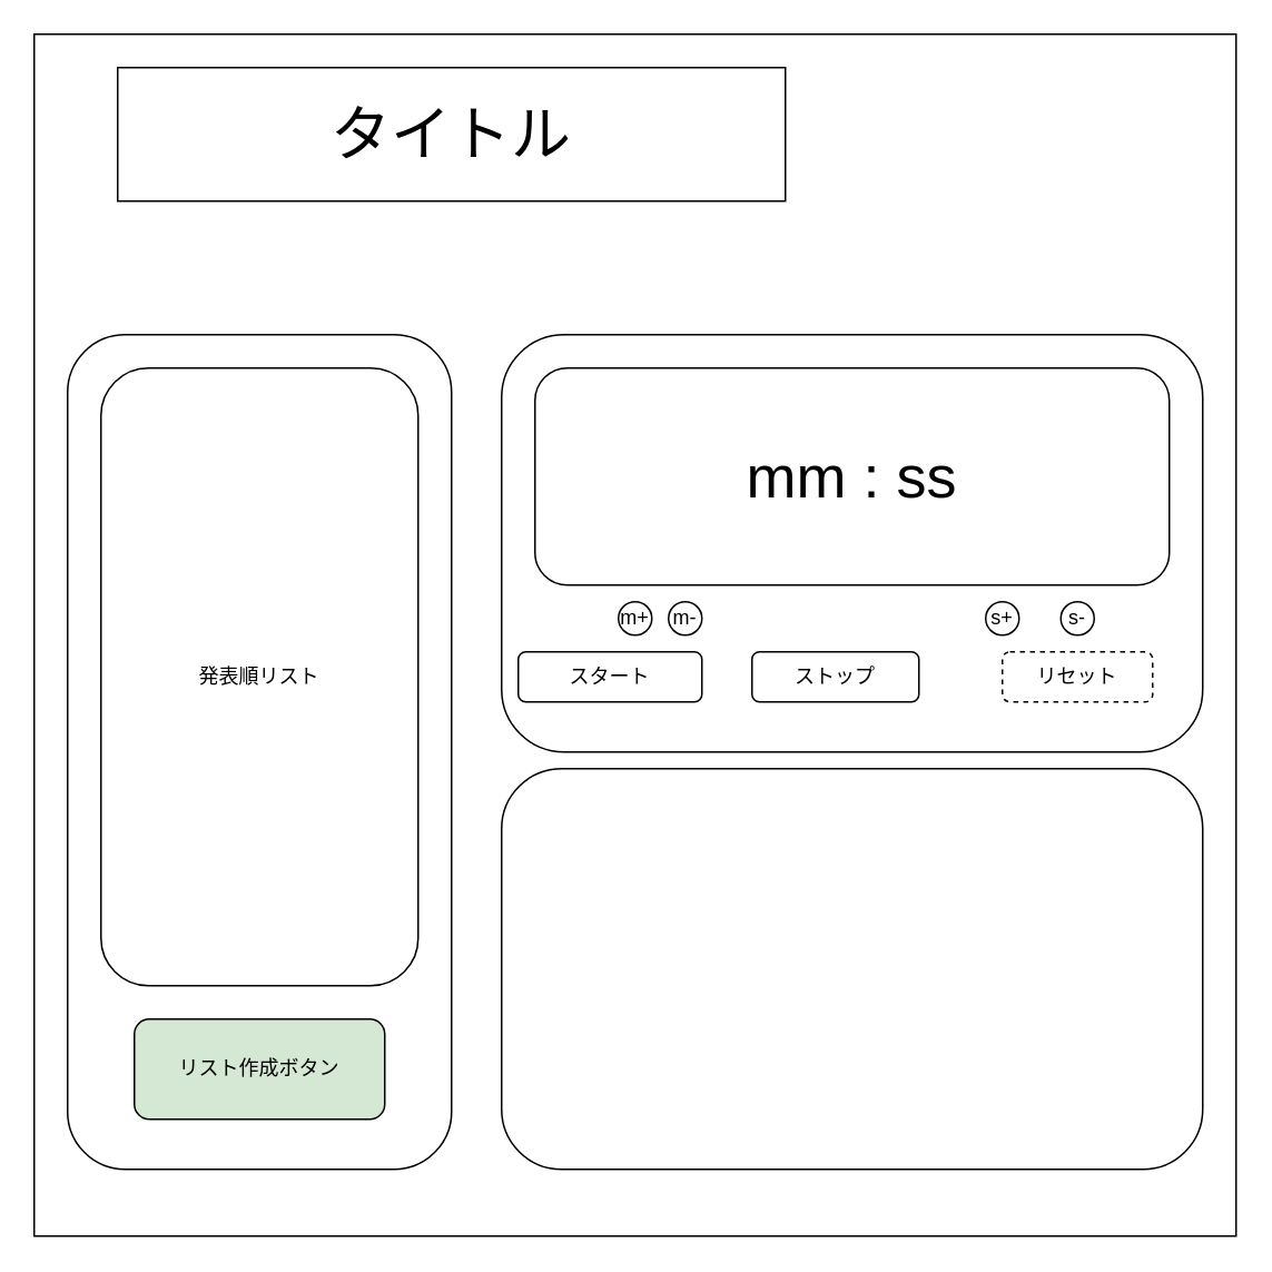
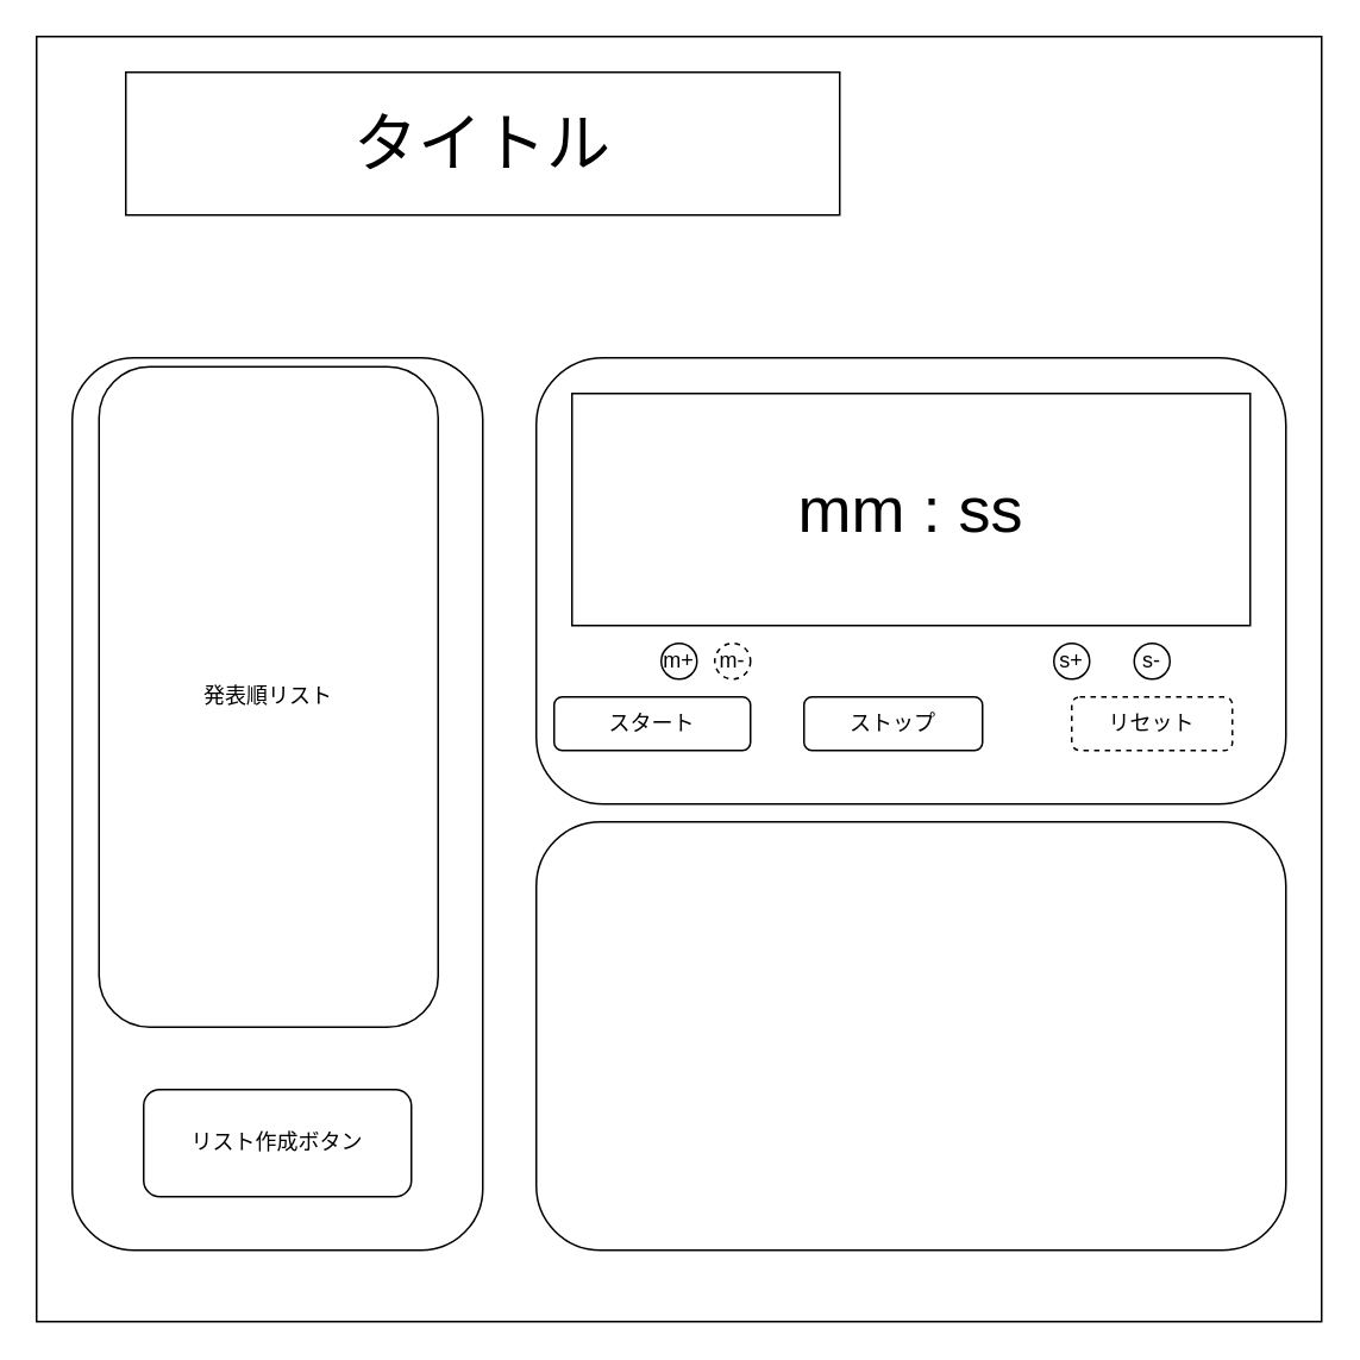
  <mxCell id="0" />
  <mxCell id="1" parent="0" />
  <mxCell id="2" value="" style="whiteSpace=wrap;html=1;aspect=fixed;" vertex="1" parent="1"><mxGeometry x="20" y="20" width="720" height="720" as="geometry" /></mxCell>
  <mxCell id="3" value="&lt;font style=&quot;font-size: 36px;&quot;&gt;タイトル&lt;/font&gt;" style="rounded=0;whiteSpace=wrap;html=1;" vertex="1" parent="1"><mxGeometry x="70" y="40" width="400" height="80" as="geometry" /></mxCell>
  <mxCell id="4" value="" style="rounded=1;whiteSpace=wrap;html=1;" vertex="1" parent="1"><mxGeometry x="40" y="200" width="230" height="500" as="geometry" /></mxCell>
  <mxCell id="5" value="" style="rounded=1;whiteSpace=wrap;html=1;" vertex="1" parent="1"><mxGeometry x="300" y="200" width="420" height="250" as="geometry" /></mxCell>
- <mxCell id="6" value="リスト作成ボタン" style="rounded=1;whiteSpace=wrap;html=1;fillColor=#d5e8d4;" vertex="1" parent="1"><mxGeometry x="80" y="610" width="150" height="60" as="geometry" /></mxCell>
- <mxCell id="7" value="発表順リスト" style="rounded=1;whiteSpace=wrap;html=1;" vertex="1" parent="1"><mxGeometry x="60" y="220" width="190" height="370" as="geometry" /></mxCell>
+ <mxCell id="6" value="リスト作成ボタン" style="rounded=1;whiteSpace=wrap;html=1;" vertex="1" parent="1"><mxGeometry x="80" y="610" width="150" height="60" as="geometry" /></mxCell>
+ <mxCell id="7" value="発表順リスト" style="rounded=1;whiteSpace=wrap;html=1;" vertex="1" parent="1"><mxGeometry x="55" y="205" width="190" height="370" as="geometry" /></mxCell>
  <mxCell id="8" value="スタート" style="rounded=1;whiteSpace=wrap;html=1;" vertex="1" parent="1"><mxGeometry x="310" y="390" width="110" height="30" as="geometry" /></mxCell>
  <mxCell id="9" value="リセット" style="rounded=1;whiteSpace=wrap;html=1;dashed=1;" vertex="1" parent="1"><mxGeometry x="600" y="390" width="90" height="30" as="geometry" /></mxCell>
- <mxCell id="10" value="&lt;font style=&quot;font-size: 36px;&quot;&gt;mm : ss&lt;/font&gt;" style="rounded=1;whiteSpace=wrap;html=1;" vertex="1" parent="1"><mxGeometry x="320" y="220" width="380" height="130" as="geometry" /></mxCell>
+ <mxCell id="10" value="&lt;font style=&quot;font-size: 36px;&quot;&gt;mm : ss&lt;/font&gt;" style="whiteSpace=wrap;html=1;rounded=0;" vertex="1" parent="1"><mxGeometry x="320" y="220" width="380" height="130" as="geometry" /></mxCell>
  <mxCell id="11" value="ストップ" style="rounded=1;whiteSpace=wrap;html=1;" vertex="1" parent="1"><mxGeometry x="450" y="390" width="100" height="30" as="geometry" /></mxCell>
  <mxCell id="12" value="m+" style="ellipse;whiteSpace=wrap;html=1;aspect=fixed;" vertex="1" parent="1"><mxGeometry x="370" y="360" width="20" height="20" as="geometry" /></mxCell>
- <mxCell id="13" value="m-" style="ellipse;whiteSpace=wrap;html=1;aspect=fixed;" vertex="1" parent="1"><mxGeometry x="400" y="360" width="20" height="20" as="geometry" /></mxCell>
+ <mxCell id="13" value="m-" style="ellipse;whiteSpace=wrap;html=1;aspect=fixed;dashed=1;" vertex="1" parent="1"><mxGeometry x="400" y="360" width="20" height="20" as="geometry" /></mxCell>
  <mxCell id="14" value="s+" style="ellipse;whiteSpace=wrap;html=1;aspect=fixed;" vertex="1" parent="1"><mxGeometry x="590" y="360" width="20" height="20" as="geometry" /></mxCell>
  <mxCell id="15" value="s-" style="ellipse;whiteSpace=wrap;html=1;aspect=fixed;" vertex="1" parent="1"><mxGeometry x="635" y="360" width="20" height="20" as="geometry" /></mxCell>
  <mxCell id="16" value="" style="rounded=1;whiteSpace=wrap;html=1;" vertex="1" parent="1"><mxGeometry x="300" y="460" width="420" height="240" as="geometry" /></mxCell>
